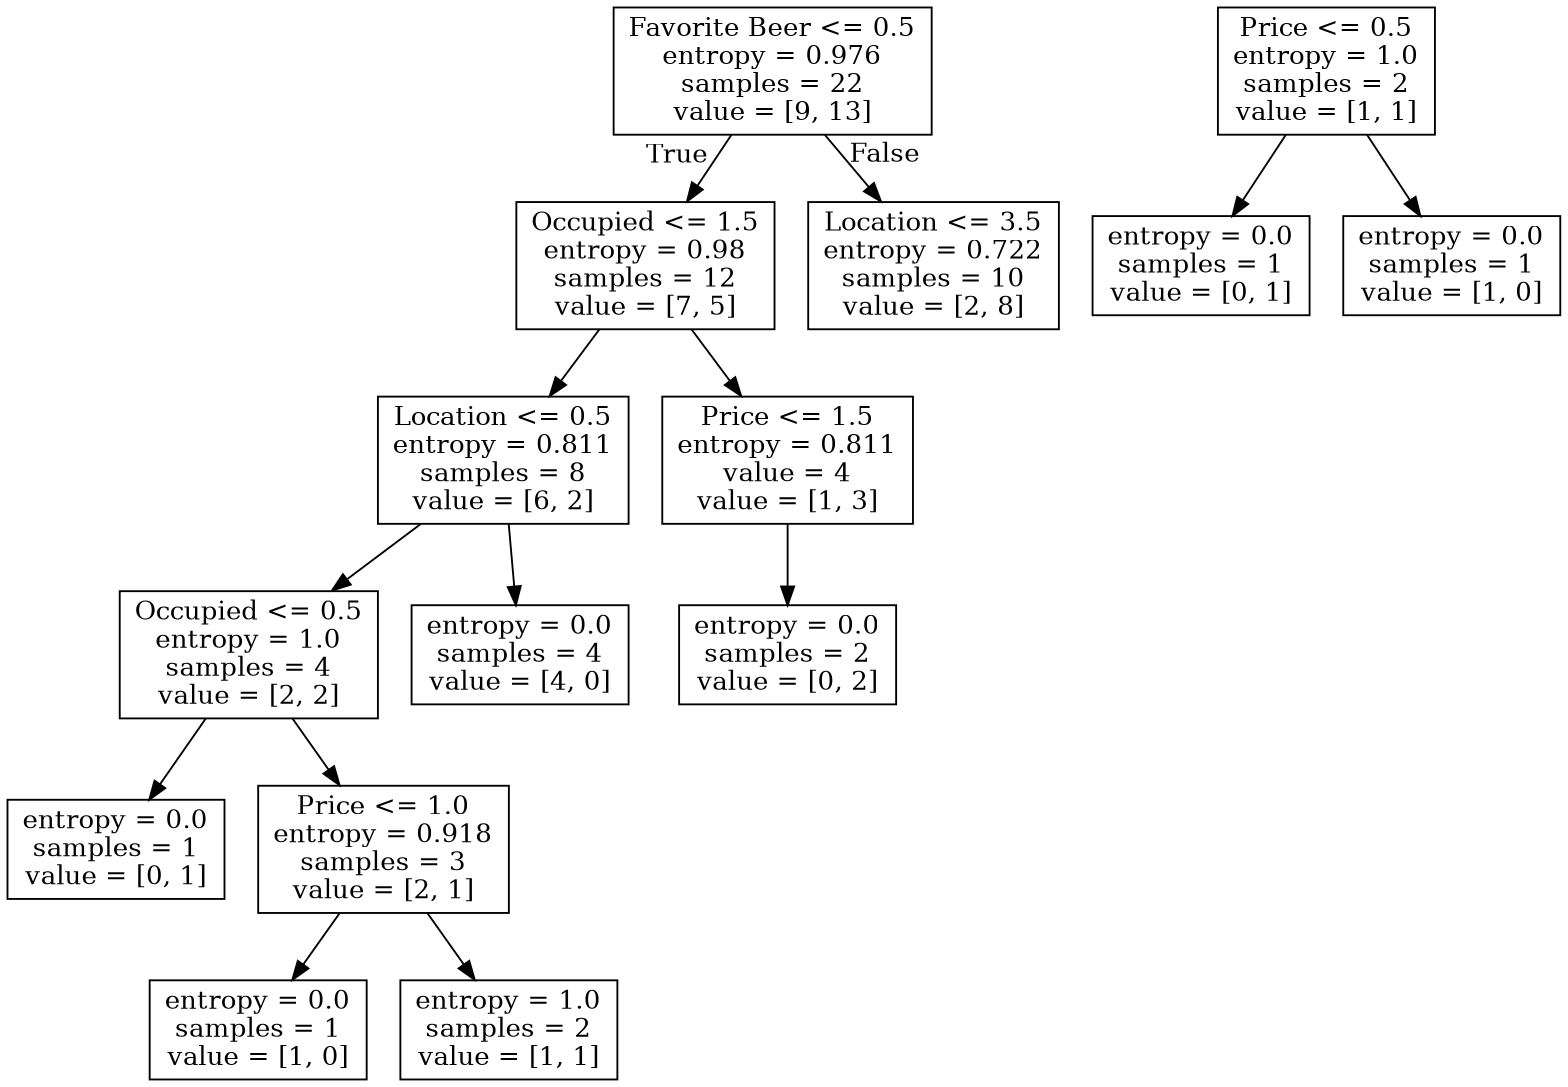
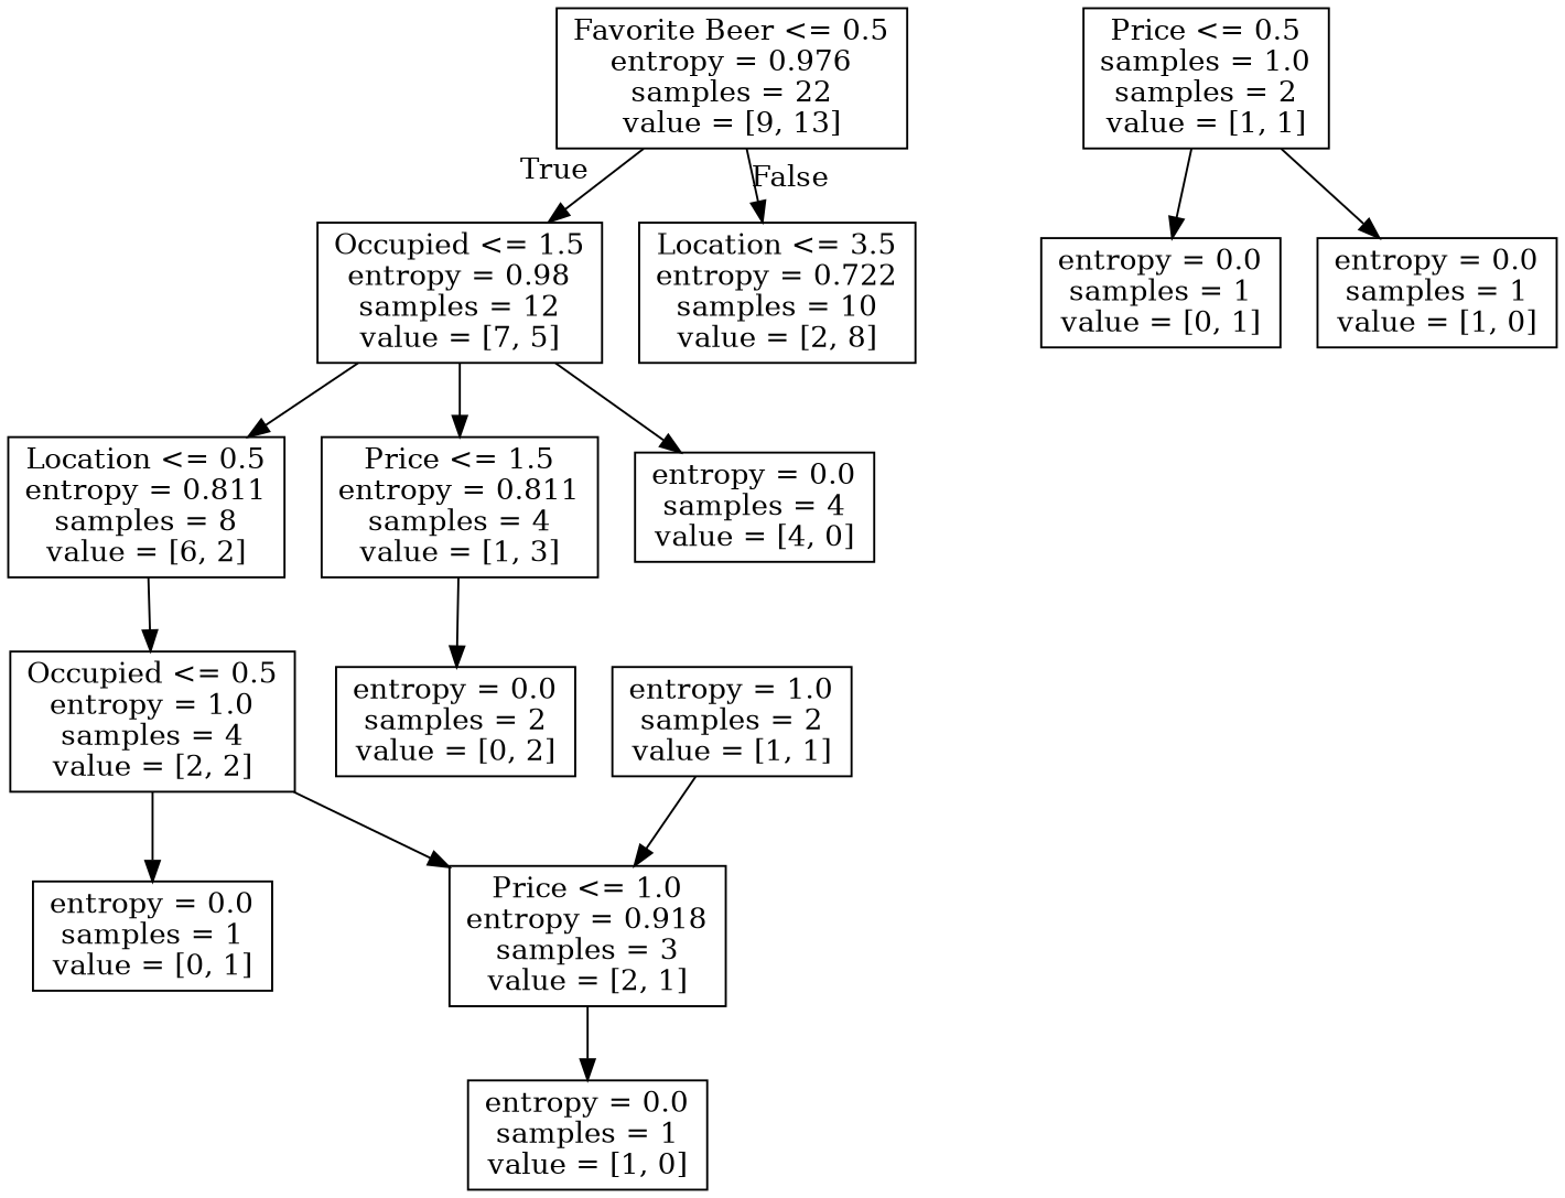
  digraph {
    node [shape=box]
    n1 [label="Favorite Beer <= 0.5\nentropy = 0.976\nsamples = 22\nvalue = [9, 13]"]
    n2 [label="Occupied <= 1.5\nentropy = 0.98\nsamples = 12\nvalue = [7, 5]"]
    n3 [label="Location <= 3.5\nentropy = 0.722\nsamples = 10\nvalue = [2, 8]"]
    n4 [label="Location <= 0.5\nentropy = 0.811\nsamples = 8\nvalue = [6, 2]"]
-   n5 [label="Price <= 1.5\nentropy = 0.811\nvalue = 4\nvalue = [1, 3]"]
+   n5 [label="Price <= 1.5\nentropy = 0.811\nsamples = 4\nvalue = [1, 3]"]
    n6 [label="Occupied <= 0.5\nentropy = 1.0\nsamples = 4\nvalue = [2, 2]"]
    n7 [label="entropy = 0.0\nsamples = 4\nvalue = [4, 0]"]
    n8 [label="entropy = 0.0\nsamples = 2\nvalue = [0, 2]"]
    n9 [label="entropy = 0.0\nsamples = 1\nvalue = [0, 1]"]
    n10 [label="Price <= 1.0\nentropy = 0.918\nsamples = 3\nvalue = [2, 1]"]
    n11 [label="entropy = 0.0\nsamples = 1\nvalue = [1, 0]"]
    n12 [label="entropy = 1.0\nsamples = 2\nvalue = [1, 1]"]
-   n13 [label="Price <= 0.5\nentropy = 1.0\nsamples = 2\nvalue = [1, 1]"]
+   n13 [label="Price <= 0.5\nsamples = 1.0\nsamples = 2\nvalue = [1, 1]"]
    n14 [label="entropy = 0.0\nsamples = 1\nvalue = [0, 1]"]
    n15 [label="entropy = 0.0\nsamples = 1\nvalue = [1, 0]"]
    n1 -> n2 [headlabel=True labelangle=45 labeldistance=2.5]
    n1 -> n3 [headlabel=False labelangle=-45 labeldistance=2.5]
    n2 -> n4
    n2 -> n5
    n4 -> n6
-   n4 -> n7
+   n2 -> n7
    n5 -> n8
    n6 -> n9
    n6 -> n10
    n10 -> n11
-   n10 -> n12
+   n12 -> n10
    n13 -> n14
    n13 -> n15
  }
